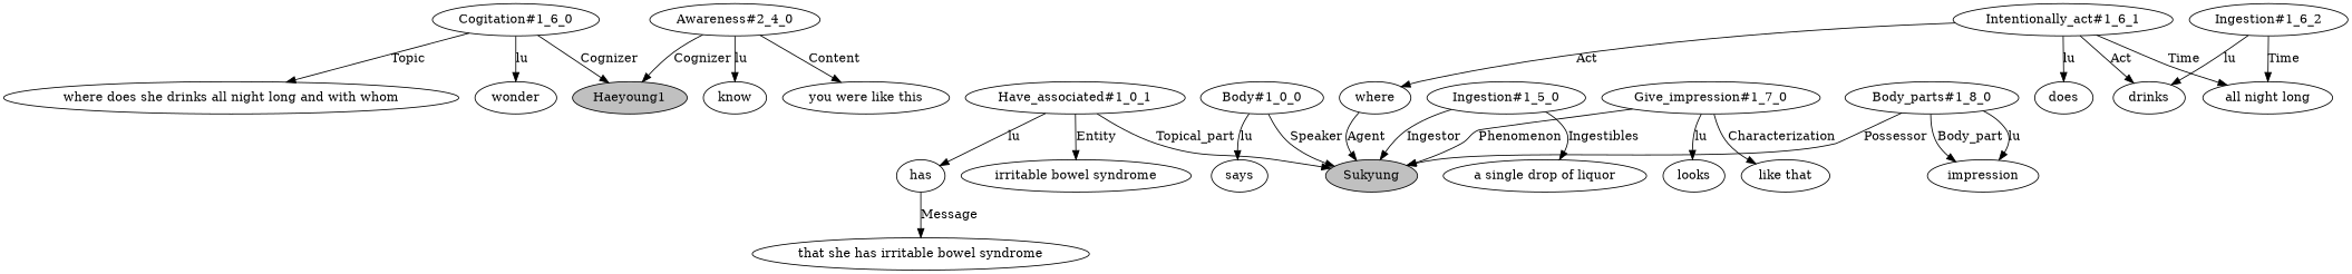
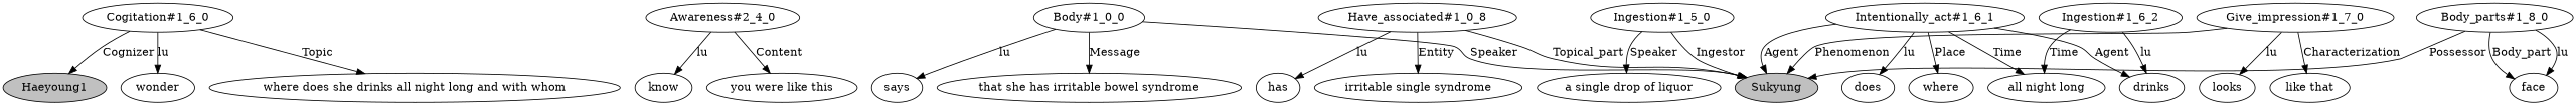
  digraph {
    n1 [fillcolor=gray label=Haeyoung1 style=filled]
    n2 [label="Cogitation#1_6_0"]
    n3 [label=wonder]
    n4 [label="where does she drinks all night long and with whom"]
    n5 [label="Awareness#2_4_0"]
    n6 [label=know]
    n7 [label="you were like this"]
    n8 [fillcolor=gray label=Sukyung style=filled]
    n9 [label="Body#1_0_0"]
    n10 [label=says]
    n11 [label="that she has irritable bowel syndrome"]
-   n12 [label="Have_associated#1_0_1"]
+   n12 [label="Have_associated#1_0_8"]
    n13 [label=has]
-   n14 [label="irritable bowel syndrome"]
+   n14 [label="irritable single syndrome"]
    n15 [label="Ingestion#1_5_0"]
    n16 [label="a single drop of liquor"]
    n17 [label="Intentionally_act#1_6_1"]
    n18 [label=does]
    n19 [label=where]
    n20 [label=drinks]
    n21 [label="all night long"]
    n22 [label="Ingestion#1_6_2"]
    n23 [label="Give_impression#1_7_0"]
    n24 [label=looks]
    n25 [label="like that"]
    n26 [label="Body_parts#1_8_0"]
-   n27 [label=impression]
+   n27 [label=face]
    n2 -> n1 [label=Cognizer]
    n2 -> n3 [label=lu]
    n2 -> n4 [label=Topic]
-   n5 -> n1 [label=Cognizer]
    n5 -> n6 [label=lu]
    n5 -> n7 [label=Content]
    n9 -> n8 [label=Speaker]
    n9 -> n10 [label=lu]
-   n13 -> n11 [label=Message]
+   n9 -> n11 [label=Message]
    n12 -> n8 [label=Topical_part]
    n12 -> n13 [label=lu]
    n12 -> n14 [label=Entity]
    n15 -> n8 [label=Ingestor]
-   n15 -> n16 [label=Ingestibles]
-   n19 -> n8 [label=Agent]
+   n15 -> n16 [label=Speaker]
+   n17 -> n8 [label=Agent]
    n17 -> n18 [label=lu]
-   n17 -> n19 [label=Act]
-   n17 -> n20 [label=Act]
+   n17 -> n19 [label=Place]
+   n17 -> n20 [label=Agent]
    n17 -> n21 [label=Time]
    n22 -> n20 [label=lu]
    n22 -> n21 [label=Time]
    n23 -> n8 [label=Phenomenon]
    n23 -> n24 [label=lu]
    n23 -> n25 [label=Characterization]
    n26 -> n8 [label=Possessor]
    n26 -> n27 [label=lu]
    n26 -> n27 [label=Body_part]
  }
